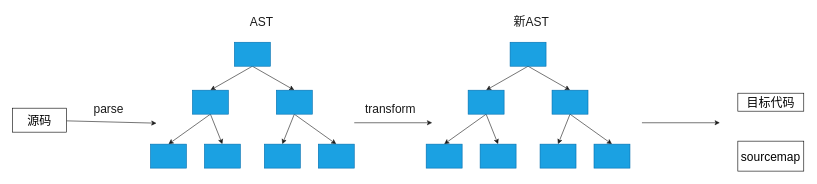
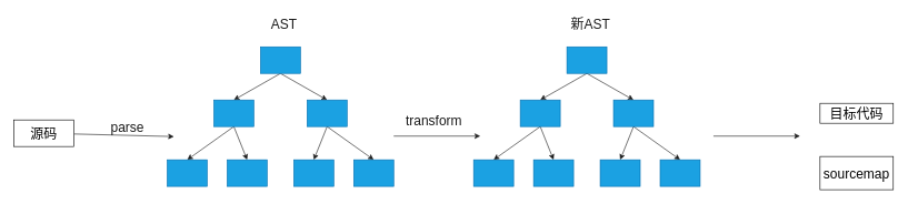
  <mxCell id="0" />
  <mxCell id="1" parent="0" />
  <mxCell id="2" style="edgeStyle=none;html=1;fontSize=20;strokeColor=#1A1A1A;" edge="1" parent="1" source="3"><mxGeometry relative="1" as="geometry"><mxPoint x="260" y="205" as="targetPoint" /></mxGeometry></mxCell>
  <mxCell id="3" value="&lt;font style=&quot;font-size: 20px&quot;&gt;源码&lt;/font&gt;" style="rounded=0;whiteSpace=wrap;html=1;" vertex="1" parent="1"><mxGeometry x="20" y="180" width="90" height="40" as="geometry" /></mxCell>
  <mxCell id="4" style="edgeStyle=none;html=1;entryX=0.5;entryY=0;entryDx=0;entryDy=0;fontSize=20;strokeColor=#1A1A1A;" edge="1" parent="1" source="6" target="12"><mxGeometry relative="1" as="geometry"><Array as="points"><mxPoint x="420" y="110" /></Array></mxGeometry></mxCell>
  <mxCell id="5" style="edgeStyle=none;html=1;exitX=0.5;exitY=1;exitDx=0;exitDy=0;entryX=0.5;entryY=0;entryDx=0;entryDy=0;fontSize=20;strokeColor=#1A1A1A;" edge="1" parent="1" source="6" target="9"><mxGeometry relative="1" as="geometry" /></mxCell>
  <mxCell id="6" value="" style="rounded=0;whiteSpace=wrap;html=1;fontSize=20;fillColor=#1ba1e2;fontColor=#ffffff;strokeColor=#006EAF;" vertex="1" parent="1"><mxGeometry x="390" y="70" width="60" height="40" as="geometry" /></mxCell>
  <mxCell id="7" style="edgeStyle=none;html=1;exitX=0.5;exitY=1;exitDx=0;exitDy=0;entryX=0.5;entryY=0;entryDx=0;entryDy=0;fontSize=20;strokeColor=#1A1A1A;" edge="1" parent="1" source="9" target="14"><mxGeometry relative="1" as="geometry" /></mxCell>
  <mxCell id="8" style="edgeStyle=none;html=1;exitX=0.5;exitY=1;exitDx=0;exitDy=0;entryX=0.5;entryY=0;entryDx=0;entryDy=0;fontSize=20;strokeColor=#1A1A1A;" edge="1" parent="1" source="9" target="16"><mxGeometry relative="1" as="geometry" /></mxCell>
  <mxCell id="9" value="" style="rounded=0;whiteSpace=wrap;html=1;fontSize=20;fillColor=#1ba1e2;fontColor=#ffffff;strokeColor=#006EAF;" vertex="1" parent="1"><mxGeometry x="460" y="150" width="60" height="40" as="geometry" /></mxCell>
  <mxCell id="10" style="edgeStyle=none;html=1;exitX=0.5;exitY=1;exitDx=0;exitDy=0;entryX=0.5;entryY=0;entryDx=0;entryDy=0;fontSize=20;strokeColor=#1A1A1A;" edge="1" parent="1" source="12" target="15"><mxGeometry relative="1" as="geometry" /></mxCell>
  <mxCell id="11" style="edgeStyle=none;html=1;exitX=0.5;exitY=1;exitDx=0;exitDy=0;entryX=0.5;entryY=0;entryDx=0;entryDy=0;fontSize=20;strokeColor=#1A1A1A;" edge="1" parent="1" source="12" target="13"><mxGeometry relative="1" as="geometry" /></mxCell>
  <mxCell id="12" value="" style="rounded=0;whiteSpace=wrap;html=1;fontSize=20;fillColor=#1ba1e2;fontColor=#ffffff;strokeColor=#006EAF;" vertex="1" parent="1"><mxGeometry x="320" y="150" width="60" height="40" as="geometry" /></mxCell>
  <mxCell id="13" value="" style="rounded=0;whiteSpace=wrap;html=1;fontSize=20;fillColor=#1ba1e2;fontColor=#ffffff;strokeColor=#006EAF;" vertex="1" parent="1"><mxGeometry x="340" y="240" width="60" height="40" as="geometry" /></mxCell>
  <mxCell id="14" value="" style="rounded=0;whiteSpace=wrap;html=1;fontSize=20;fillColor=#1ba1e2;fontColor=#ffffff;strokeColor=#006EAF;" vertex="1" parent="1"><mxGeometry x="440" y="240" width="60" height="40" as="geometry" /></mxCell>
  <mxCell id="15" value="" style="rounded=0;whiteSpace=wrap;html=1;fontSize=20;fillColor=#1ba1e2;fontColor=#ffffff;strokeColor=#006EAF;" vertex="1" parent="1"><mxGeometry x="250" y="240" width="60" height="40" as="geometry" /></mxCell>
  <mxCell id="16" value="" style="rounded=0;whiteSpace=wrap;html=1;fontSize=20;fillColor=#1ba1e2;fontColor=#ffffff;strokeColor=#006EAF;" vertex="1" parent="1"><mxGeometry x="530" y="240" width="60" height="40" as="geometry" /></mxCell>
- <mxCell id="17" value="&lt;font color=&quot;#1a1a1a&quot;&gt;parse&lt;/font&gt;" style="text;html=1;align=center;verticalAlign=middle;resizable=0;points=[];autosize=1;strokeColor=none;fillColor=none;fontSize=20;" vertex="1" parent="1"><mxGeometry x="145" y="165" width="70" height="30" as="geometry" /></mxCell>
- <mxCell id="18" value="AST" style="text;html=1;align=center;verticalAlign=middle;resizable=0;points=[];autosize=1;strokeColor=none;fillColor=none;fontSize=20;fontColor=#1A1A1A;" vertex="1" parent="1"><mxGeometry x="410" y="20" width="50" height="30" as="geometry" /></mxCell>
+ <mxCell id="17" value="&lt;font color=&quot;#1a1a1a&quot;&gt;parse&lt;/font&gt;" style="text;html=1;align=center;verticalAlign=middle;resizable=0;points=[];autosize=1;strokeColor=none;fillColor=none;fontSize=20;" vertex="1" parent="1"><mxGeometry x="155" y="175" width="70" height="30" as="geometry" /></mxCell>
+ <mxCell id="18" value="AST" style="text;html=1;align=center;verticalAlign=middle;resizable=0;points=[];autosize=1;strokeColor=none;fillColor=none;fontSize=20;fontColor=#1A1A1A;" vertex="1" parent="1"><mxGeometry x="400" y="20" width="50" height="30" as="geometry" /></mxCell>
  <mxCell id="19" style="edgeStyle=none;html=1;entryX=0.5;entryY=0;entryDx=0;entryDy=0;fontSize=20;strokeColor=#1A1A1A;" edge="1" parent="1" source="21" target="27"><mxGeometry relative="1" as="geometry"><Array as="points"><mxPoint x="880" y="110" /></Array></mxGeometry></mxCell>
  <mxCell id="20" style="edgeStyle=none;html=1;exitX=0.5;exitY=1;exitDx=0;exitDy=0;entryX=0.5;entryY=0;entryDx=0;entryDy=0;fontSize=20;strokeColor=#1A1A1A;" edge="1" parent="1" source="21" target="24"><mxGeometry relative="1" as="geometry" /></mxCell>
  <mxCell id="21" value="" style="rounded=0;whiteSpace=wrap;html=1;fontSize=20;fillColor=#1ba1e2;fontColor=#ffffff;strokeColor=#006EAF;" vertex="1" parent="1"><mxGeometry x="850" y="70" width="60" height="40" as="geometry" /></mxCell>
  <mxCell id="22" style="edgeStyle=none;html=1;exitX=0.5;exitY=1;exitDx=0;exitDy=0;entryX=0.5;entryY=0;entryDx=0;entryDy=0;fontSize=20;strokeColor=#1A1A1A;" edge="1" parent="1" source="24" target="29"><mxGeometry relative="1" as="geometry" /></mxCell>
  <mxCell id="23" style="edgeStyle=none;html=1;exitX=0.5;exitY=1;exitDx=0;exitDy=0;entryX=0.5;entryY=0;entryDx=0;entryDy=0;fontSize=20;strokeColor=#1A1A1A;" edge="1" parent="1" source="24" target="31"><mxGeometry relative="1" as="geometry" /></mxCell>
  <mxCell id="24" value="" style="rounded=0;whiteSpace=wrap;html=1;fontSize=20;fillColor=#1ba1e2;fontColor=#ffffff;strokeColor=#006EAF;" vertex="1" parent="1"><mxGeometry x="920" y="150" width="60" height="40" as="geometry" /></mxCell>
  <mxCell id="25" style="edgeStyle=none;html=1;exitX=0.5;exitY=1;exitDx=0;exitDy=0;entryX=0.5;entryY=0;entryDx=0;entryDy=0;fontSize=20;strokeColor=#1A1A1A;" edge="1" parent="1" source="27" target="30"><mxGeometry relative="1" as="geometry" /></mxCell>
  <mxCell id="26" style="edgeStyle=none;html=1;exitX=0.5;exitY=1;exitDx=0;exitDy=0;entryX=0.5;entryY=0;entryDx=0;entryDy=0;fontSize=20;strokeColor=#1A1A1A;" edge="1" parent="1" source="27" target="28"><mxGeometry relative="1" as="geometry" /></mxCell>
  <mxCell id="27" value="" style="rounded=0;whiteSpace=wrap;html=1;fontSize=20;fillColor=#1ba1e2;fontColor=#ffffff;strokeColor=#006EAF;" vertex="1" parent="1"><mxGeometry x="780" y="150" width="60" height="40" as="geometry" /></mxCell>
  <mxCell id="28" value="" style="rounded=0;whiteSpace=wrap;html=1;fontSize=20;fillColor=#1ba1e2;fontColor=#ffffff;strokeColor=#006EAF;" vertex="1" parent="1"><mxGeometry x="800" y="240" width="60" height="40" as="geometry" /></mxCell>
  <mxCell id="29" value="" style="rounded=0;whiteSpace=wrap;html=1;fontSize=20;fillColor=#1ba1e2;fontColor=#ffffff;strokeColor=#006EAF;" vertex="1" parent="1"><mxGeometry x="900" y="240" width="60" height="40" as="geometry" /></mxCell>
  <mxCell id="30" value="" style="rounded=0;whiteSpace=wrap;html=1;fontSize=20;fillColor=#1ba1e2;fontColor=#ffffff;strokeColor=#006EAF;" vertex="1" parent="1"><mxGeometry x="710" y="240" width="60" height="40" as="geometry" /></mxCell>
  <mxCell id="31" value="" style="rounded=0;whiteSpace=wrap;html=1;fontSize=20;fillColor=#1ba1e2;fontColor=#ffffff;strokeColor=#006EAF;" vertex="1" parent="1"><mxGeometry x="990" y="240" width="60" height="40" as="geometry" /></mxCell>
  <mxCell id="32" value="新AST" style="text;html=1;align=center;verticalAlign=middle;resizable=0;points=[];autosize=1;strokeColor=none;fillColor=none;fontSize=20;fontColor=#1A1A1A;" vertex="1" parent="1"><mxGeometry x="850" y="20" width="70" height="30" as="geometry" /></mxCell>
  <mxCell id="33" style="edgeStyle=none;html=1;fontSize=20;strokeColor=#1A1A1A;" edge="1" parent="1"><mxGeometry relative="1" as="geometry"><mxPoint x="720" y="204.33" as="targetPoint" /><mxPoint x="590" y="204.33" as="sourcePoint" /></mxGeometry></mxCell>
  <mxCell id="34" value="transform" style="text;html=1;align=center;verticalAlign=middle;resizable=0;points=[];autosize=1;strokeColor=none;fillColor=none;fontSize=20;fontColor=#1A1A1A;" vertex="1" parent="1"><mxGeometry x="600" y="165" width="100" height="30" as="geometry" /></mxCell>
  <mxCell id="35" style="edgeStyle=none;html=1;fontSize=20;strokeColor=#1A1A1A;" edge="1" parent="1"><mxGeometry relative="1" as="geometry"><mxPoint x="1200" y="204.33" as="targetPoint" /><mxPoint x="1070" y="204.33" as="sourcePoint" /></mxGeometry></mxCell>
  <mxCell id="36" value="&lt;span style=&quot;font-size: 20px&quot;&gt;目标代码&lt;/span&gt;" style="rounded=0;whiteSpace=wrap;html=1;" vertex="1" parent="1"><mxGeometry x="1230" y="155" width="110" height="30" as="geometry" /></mxCell>
  <mxCell id="37" value="&lt;span style=&quot;font-size: 20px&quot;&gt;sourcemap&lt;/span&gt;" style="rounded=0;whiteSpace=wrap;html=1;" vertex="1" parent="1"><mxGeometry x="1230" y="235" width="110" height="50" as="geometry" /></mxCell>
